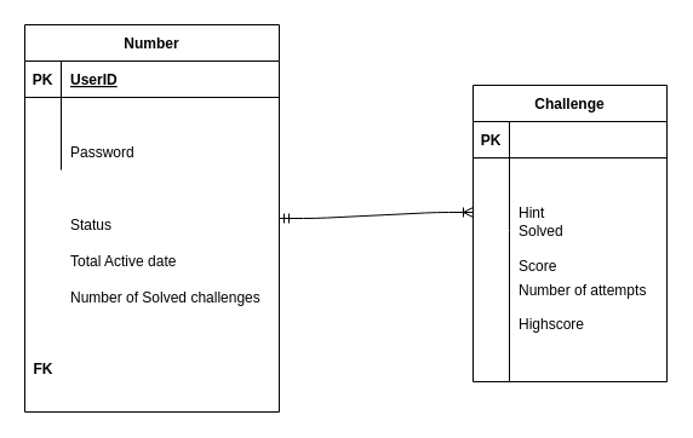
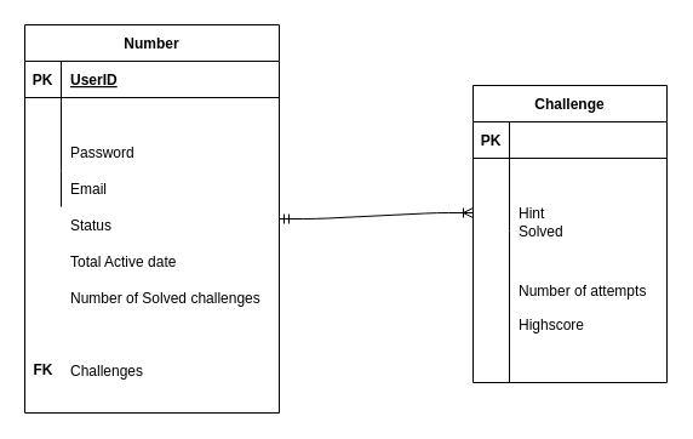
  <mxCell id="0" />
  <mxCell id="1" parent="0" />
  <mxCell id="2" value="" style="edgeStyle=entityRelationEdgeStyle;fontSize=12;html=1;endArrow=ERoneToMany;startArrow=ERmandOne;exitX=1;exitY=0.5;exitDx=0;exitDy=0;entryX=0;entryY=0.5;entryDx=0;entryDy=0;" parent="1" source="4" target="27" edge="1"><mxGeometry width="100" height="100" relative="1" as="geometry"><mxPoint x="290" y="320" as="sourcePoint" /><mxPoint x="390" y="220" as="targetPoint" /></mxGeometry></mxCell>
  <mxCell id="3" value="" style="group" vertex="1" connectable="0" parent="1"><mxGeometry x="20" y="20" width="220" height="320" as="geometry" /></mxCell>
  <mxCell id="4" value="Number" style="shape=table;startSize=30;container=1;collapsible=1;childLayout=tableLayout;fixedRows=1;rowLines=0;fontStyle=1;align=center;resizeLast=1;" parent="3" vertex="1"><mxGeometry width="210" height="320" as="geometry" /></mxCell>
  <mxCell id="5" value="" style="shape=partialRectangle;collapsible=0;dropTarget=0;pointerEvents=0;fillColor=none;top=0;left=0;bottom=1;right=0;points=[[0,0.5],[1,0.5]];portConstraint=eastwest;" parent="4" vertex="1"><mxGeometry y="30" width="210" height="30" as="geometry" /></mxCell>
  <mxCell id="6" value="PK" style="shape=partialRectangle;connectable=0;fillColor=none;top=0;left=0;bottom=0;right=0;fontStyle=1;overflow=hidden;" parent="5" vertex="1"><mxGeometry width="30" height="30" as="geometry" /></mxCell>
  <mxCell id="7" value="UserID" style="shape=partialRectangle;connectable=0;fillColor=none;top=0;left=0;bottom=0;right=0;align=left;spacingLeft=6;fontStyle=5;overflow=hidden;" parent="5" vertex="1"><mxGeometry x="30" width="180" height="30" as="geometry" /></mxCell>
  <mxCell id="8" value="" style="shape=partialRectangle;collapsible=0;dropTarget=0;pointerEvents=0;fillColor=none;top=0;left=0;bottom=0;right=0;points=[[0,0.5],[1,0.5]];portConstraint=eastwest;" parent="4" vertex="1"><mxGeometry y="60" width="210" height="30" as="geometry" /></mxCell>
  <mxCell id="9" value="" style="shape=partialRectangle;connectable=0;fillColor=none;top=0;left=0;bottom=0;right=0;editable=1;overflow=hidden;" parent="8" vertex="1"><mxGeometry width="30" height="30" as="geometry" /></mxCell>
  <mxCell id="10" value="" style="shape=partialRectangle;collapsible=0;dropTarget=0;pointerEvents=0;fillColor=none;top=0;left=0;bottom=0;right=0;points=[[0,0.5],[1,0.5]];portConstraint=eastwest;" parent="4" vertex="1"><mxGeometry y="90" width="210" height="30" as="geometry" /></mxCell>
  <mxCell id="11" value="" style="shape=partialRectangle;connectable=0;fillColor=none;top=0;left=0;bottom=0;right=0;editable=1;overflow=hidden;" parent="10" vertex="1"><mxGeometry width="30" height="30" as="geometry" /></mxCell>
  <mxCell id="12" value="Password" style="shape=partialRectangle;connectable=0;fillColor=none;top=0;left=0;bottom=0;right=0;align=left;spacingLeft=6;overflow=hidden;" parent="10" vertex="1"><mxGeometry x="30" width="180" height="30" as="geometry" /></mxCell>
  <mxCell id="13" value="" style="shape=partialRectangle;collapsible=0;dropTarget=0;pointerEvents=0;fillColor=none;top=0;left=0;bottom=0;right=0;points=[[0,0.5],[1,0.5]];portConstraint=eastwest;" parent="4" vertex="1"><mxGeometry y="120" width="210" height="30" as="geometry" /></mxCell>
  <mxCell id="14" value="" style="shape=partialRectangle;connectable=0;fillColor=none;top=0;left=0;bottom=0;right=0;editable=1;overflow=hidden;" parent="13" vertex="1"><mxGeometry width="30" height="30" as="geometry" /></mxCell>
+ <mxCell id="15" value="Email" style="shape=partialRectangle;connectable=0;fillColor=none;top=0;left=0;bottom=0;right=0;align=left;spacingLeft=6;overflow=hidden;" parent="13" vertex="1"><mxGeometry x="30" width="180" height="30" as="geometry" /></mxCell>
  <mxCell id="16" value="Status" style="shape=partialRectangle;connectable=0;fillColor=none;top=0;left=0;bottom=0;right=0;align=left;spacingLeft=6;overflow=hidden;" parent="3" vertex="1"><mxGeometry x="30" y="150" width="150" height="30" as="geometry" /></mxCell>
  <mxCell id="17" value="Total Active date" style="shape=partialRectangle;connectable=0;fillColor=none;top=0;left=0;bottom=0;right=0;align=left;spacingLeft=6;overflow=hidden;" parent="3" vertex="1"><mxGeometry x="30" y="180" width="150" height="30" as="geometry" /></mxCell>
  <mxCell id="18" value="Number of Solved challenges" style="shape=partialRectangle;connectable=0;fillColor=none;top=0;left=0;bottom=0;right=0;align=left;spacingLeft=6;overflow=hidden;" parent="3" vertex="1"><mxGeometry x="30" y="210" width="190" height="30" as="geometry" /></mxCell>
+ <mxCell id="19" value="Challenges" style="shape=partialRectangle;connectable=0;fillColor=none;top=0;left=0;bottom=0;right=0;align=left;spacingLeft=6;overflow=hidden;" parent="3" vertex="1"><mxGeometry x="30" y="270" width="180" height="30" as="geometry" /></mxCell>
  <mxCell id="20" value="&lt;b&gt;FK&lt;/b&gt;" style="text;html=1;align=center;verticalAlign=middle;resizable=0;points=[];autosize=1;" parent="3" vertex="1"><mxGeometry y="275" width="30" height="20" as="geometry" /></mxCell>
  <mxCell id="21" value="" style="group" vertex="1" connectable="0" parent="1"><mxGeometry x="390" y="70" width="160" height="240" as="geometry" /></mxCell>
  <mxCell id="22" value="Challenge" style="shape=table;startSize=30;container=1;collapsible=1;childLayout=tableLayout;fixedRows=1;rowLines=0;fontStyle=1;align=center;resizeLast=1;" parent="21" vertex="1"><mxGeometry width="160" height="245" as="geometry" /></mxCell>
  <mxCell id="23" value="" style="shape=partialRectangle;collapsible=0;dropTarget=0;pointerEvents=0;fillColor=none;top=0;left=0;bottom=1;right=0;points=[[0,0.5],[1,0.5]];portConstraint=eastwest;" parent="22" vertex="1"><mxGeometry y="30" width="160" height="30" as="geometry" /></mxCell>
  <mxCell id="24" value="PK" style="shape=partialRectangle;connectable=0;fillColor=none;top=0;left=0;bottom=0;right=0;fontStyle=1;overflow=hidden;" parent="23" vertex="1"><mxGeometry width="30" height="30" as="geometry" /></mxCell>
  <mxCell id="25" value="" style="shape=partialRectangle;collapsible=0;dropTarget=0;pointerEvents=0;fillColor=none;top=0;left=0;bottom=0;right=0;points=[[0,0.5],[1,0.5]];portConstraint=eastwest;" parent="22" vertex="1"><mxGeometry y="60" width="160" height="30" as="geometry" /></mxCell>
  <mxCell id="26" value="" style="shape=partialRectangle;connectable=0;fillColor=none;top=0;left=0;bottom=0;right=0;editable=1;overflow=hidden;" parent="25" vertex="1"><mxGeometry width="30" height="30" as="geometry" /></mxCell>
  <mxCell id="27" value="" style="shape=partialRectangle;collapsible=0;dropTarget=0;pointerEvents=0;fillColor=none;top=0;left=0;bottom=0;right=0;points=[[0,0.5],[1,0.5]];portConstraint=eastwest;" parent="22" vertex="1"><mxGeometry y="90" width="160" height="30" as="geometry" /></mxCell>
  <mxCell id="28" value="" style="shape=partialRectangle;connectable=0;fillColor=none;top=0;left=0;bottom=0;right=0;editable=1;overflow=hidden;" parent="27" vertex="1"><mxGeometry width="30" height="30" as="geometry" /></mxCell>
  <mxCell id="29" value="Hint" style="shape=partialRectangle;connectable=0;fillColor=none;top=0;left=0;bottom=0;right=0;align=left;spacingLeft=6;overflow=hidden;" parent="27" vertex="1"><mxGeometry x="30" width="130" height="30" as="geometry" /></mxCell>
  <mxCell id="30" value="" style="shape=partialRectangle;collapsible=0;dropTarget=0;pointerEvents=0;fillColor=none;top=0;left=0;bottom=0;right=0;points=[[0,0.5],[1,0.5]];portConstraint=eastwest;" parent="22" vertex="1"><mxGeometry y="120" width="160" height="125" as="geometry" /></mxCell>
  <mxCell id="31" value="" style="shape=partialRectangle;connectable=0;fillColor=none;top=0;left=0;bottom=0;right=0;editable=1;overflow=hidden;" parent="30" vertex="1"><mxGeometry width="30" height="125" as="geometry" /></mxCell>
  <mxCell id="32" value="Number of attempts&#10;&#10;Highscore" style="shape=partialRectangle;connectable=0;fillColor=none;top=0;left=0;bottom=0;right=0;align=left;spacingLeft=6;overflow=hidden;" parent="30" vertex="1"><mxGeometry x="30" width="130" height="125" as="geometry" /></mxCell>
  <mxCell id="33" value="Solved" style="shape=partialRectangle;connectable=0;fillColor=none;top=0;left=0;bottom=0;right=0;align=left;spacingLeft=6;overflow=hidden;" parent="21" vertex="1"><mxGeometry x="30" y="105.306" width="60" height="29.388" as="geometry" /></mxCell>
- <mxCell id="34" value="Score" style="shape=partialRectangle;connectable=0;fillColor=none;top=0;left=0;bottom=0;right=0;align=left;spacingLeft=6;overflow=hidden;" parent="21" vertex="1"><mxGeometry x="30" y="134.694" width="60" height="29.388" as="geometry" /></mxCell>
